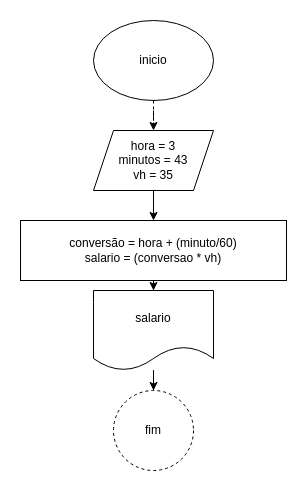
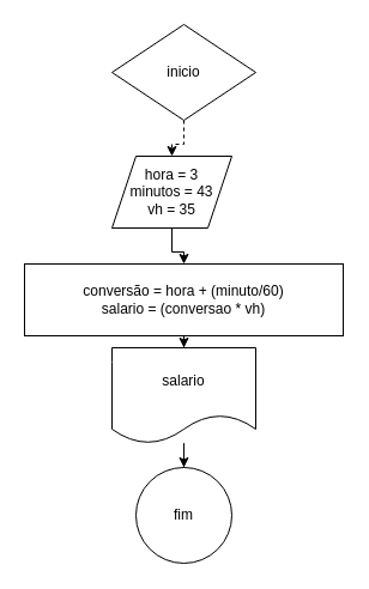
  <mxCell id="0" />
  <mxCell id="1" parent="0" />
  <mxCell id="2" value="" style="edgeStyle=orthogonalEdgeStyle;rounded=0;orthogonalLoop=1;jettySize=auto;html=1;dashed=1;" edge="1" parent="1" source="3" target="5"><mxGeometry relative="1" as="geometry" /></mxCell>
- <mxCell id="3" value="inicio" style="ellipse;whiteSpace=wrap;html=1;" vertex="1" parent="1"><mxGeometry x="93" y="20" width="120" height="80" as="geometry" /></mxCell>
+ <mxCell id="3" value="inicio" style="rhombus;whiteSpace=wrap;html=1;" vertex="1" parent="1"><mxGeometry x="93" y="20" width="120" height="80" as="geometry" /></mxCell>
  <mxCell id="4" value="" style="edgeStyle=orthogonalEdgeStyle;rounded=0;orthogonalLoop=1;jettySize=auto;html=1;" edge="1" parent="1" source="5" target="7"><mxGeometry relative="1" as="geometry" /></mxCell>
- <mxCell id="5" value="hora = 3&lt;div&gt;minutos = 43&lt;/div&gt;&lt;div&gt;vh = 35&lt;/div&gt;" style="shape=parallelogram;perimeter=parallelogramPerimeter;whiteSpace=wrap;html=1;fixedSize=1;" vertex="1" parent="1"><mxGeometry x="93" y="130" width="120" height="60" as="geometry" /></mxCell>
+ <mxCell id="5" value="hora = 3&lt;div&gt;minutos = 43&lt;/div&gt;&lt;div&gt;vh = 35&lt;/div&gt;" style="shape=parallelogram;perimeter=parallelogramPerimeter;whiteSpace=wrap;html=1;fixedSize=1;" vertex="1" parent="1"><mxGeometry x="93" y="130" width="100" height="60" as="geometry" /></mxCell>
  <mxCell id="6" value="" style="edgeStyle=orthogonalEdgeStyle;rounded=0;orthogonalLoop=1;jettySize=auto;html=1;" edge="1" parent="1" source="7" target="9"><mxGeometry relative="1" as="geometry" /></mxCell>
  <mxCell id="7" value="conversão = hora + (minuto/60)&lt;div&gt;salario = (conversao * vh)&lt;/div&gt;" style="whiteSpace=wrap;html=1;" vertex="1" parent="1"><mxGeometry x="20" y="220" width="266" height="60" as="geometry" /></mxCell>
  <mxCell id="8" value="" style="edgeStyle=orthogonalEdgeStyle;rounded=0;orthogonalLoop=1;jettySize=auto;html=1;" edge="1" parent="1" source="9" target="10"><mxGeometry relative="1" as="geometry" /></mxCell>
  <mxCell id="9" value="salario" style="shape=document;whiteSpace=wrap;html=1;boundedLbl=1;" vertex="1" parent="1"><mxGeometry x="93" y="290" width="120" height="80" as="geometry" /></mxCell>
- <mxCell id="10" value="fim" style="ellipse;whiteSpace=wrap;html=1;dashed=1;" vertex="1" parent="1"><mxGeometry x="113" y="390" width="80" height="80" as="geometry" /></mxCell>
+ <mxCell id="10" value="fim" style="ellipse;whiteSpace=wrap;html=1;" vertex="1" parent="1"><mxGeometry x="113" y="390" width="80" height="80" as="geometry" /></mxCell>
